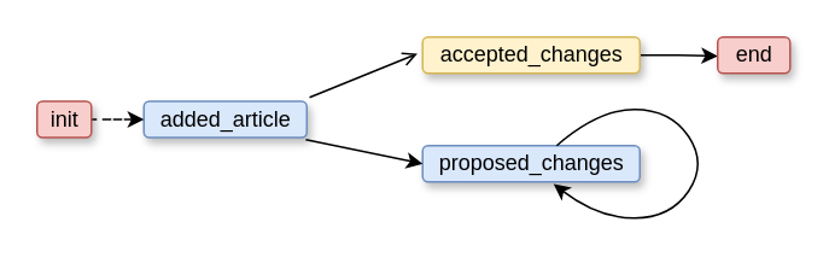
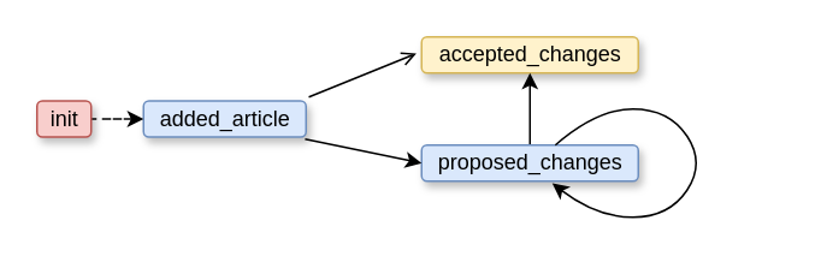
  <mxCell id="0" />
  <mxCell id="1" parent="0" />
  <mxCell id="2" style="edgeStyle=none;rounded=0;orthogonalLoop=1;jettySize=auto;html=1;entryX=-0.024;entryY=0.458;entryDx=0;entryDy=0;entryPerimeter=0;exitX=1.017;exitY=-0.108;exitDx=0;exitDy=0;exitPerimeter=0;endArrow=open;" parent="1" source="3" target="7" edge="1"><mxGeometry relative="1" as="geometry" /></mxCell>
  <mxCell id="3" value="added_article" style="text;html=1;align=center;verticalAlign=middle;resizable=0;points=[];autosize=1;strokeColor=#6c8ebf;fillColor=#dae8fc;rounded=1;shadow=1;" parent="1" vertex="1"><mxGeometry x="79" y="55.5" width="90" height="20" as="geometry" /></mxCell>
  <mxCell id="4" style="edgeStyle=orthogonalEdgeStyle;rounded=0;orthogonalLoop=1;jettySize=auto;html=1;dashed=1;" parent="1" source="5" target="3" edge="1"><mxGeometry relative="1" as="geometry" /></mxCell>
  <mxCell id="5" value="init" style="text;html=1;align=center;verticalAlign=middle;resizable=0;points=[];autosize=1;strokeColor=#b85450;fillColor=#f8cecc;rounded=1;shadow=1;" parent="1" vertex="1"><mxGeometry x="20" y="55.5" width="30" height="20" as="geometry" /></mxCell>
- <mxCell id="6" style="edgeStyle=orthogonalEdgeStyle;rounded=0;orthogonalLoop=1;jettySize=auto;html=1;entryX=0.001;entryY=0.525;entryDx=0;entryDy=0;entryPerimeter=0;" parent="1" source="7" target="8" edge="1"><mxGeometry relative="1" as="geometry"><mxPoint x="393" y="20" as="targetPoint" /></mxGeometry></mxCell>
  <mxCell id="7" value="accepted_changes" style="text;html=1;align=center;verticalAlign=middle;resizable=0;points=[];autosize=1;strokeColor=#d6b656;fillColor=#fff2cc;rounded=1;shadow=1;" parent="1" vertex="1"><mxGeometry x="233" y="20" width="120" height="20" as="geometry" /></mxCell>
- <mxCell id="8" value="end" style="text;html=1;align=center;verticalAlign=middle;resizable=0;points=[];autosize=1;strokeColor=#b85450;fillColor=#f8cecc;rounded=1;shadow=1;" parent="1" vertex="1"><mxGeometry x="396" y="20" width="40" height="20" as="geometry" /></mxCell>
+ <mxCell id="9" value="" style="edgeStyle=orthogonalEdgeStyle;rounded=0;orthogonalLoop=1;jettySize=auto;html=1;" parent="1" source="10" target="7" edge="1"><mxGeometry relative="1" as="geometry" /></mxCell>
  <mxCell id="10" value="proposed_changes" style="text;html=1;align=center;verticalAlign=middle;resizable=0;points=[];autosize=1;strokeColor=#6c8ebf;fillColor=#dae8fc;rounded=1;shadow=1;" parent="1" vertex="1"><mxGeometry x="233" y="80" width="120" height="20" as="geometry" /></mxCell>
  <mxCell id="11" style="edgeStyle=none;rounded=0;orthogonalLoop=1;jettySize=auto;html=1;entryX=0;entryY=0.5;entryDx=0;entryDy=0;entryPerimeter=0;exitX=0.994;exitY=1.058;exitDx=0;exitDy=0;exitPerimeter=0;" parent="1" source="3" target="10" edge="1"><mxGeometry relative="1" as="geometry"><mxPoint x="190.87" y="63.34" as="sourcePoint" /><mxPoint x="245.36" y="29.16" as="targetPoint" /></mxGeometry></mxCell>
  <mxCell id="12" style="orthogonalLoop=1;jettySize=auto;html=1;curved=1;sourcePerimeterSpacing=5;targetPerimeterSpacing=5;startArrow=classic;startFill=1;endArrow=none;endFill=0;entryX=0.617;entryY=0;entryDx=0;entryDy=0;entryPerimeter=0;exitX=0.603;exitY=1.06;exitDx=0;exitDy=0;exitPerimeter=0;" parent="1" source="10" target="10" edge="1"><mxGeometry relative="1" as="geometry"><Array as="points"><mxPoint x="330" y="120" /><mxPoint x="370" y="120" /><mxPoint x="390" y="90" /><mxPoint x="370" y="60" /><mxPoint x="330" y="60" /></Array><mxPoint x="347" y="100" as="sourcePoint" /><mxPoint x="382.07" y="188" as="targetPoint" /></mxGeometry></mxCell>
